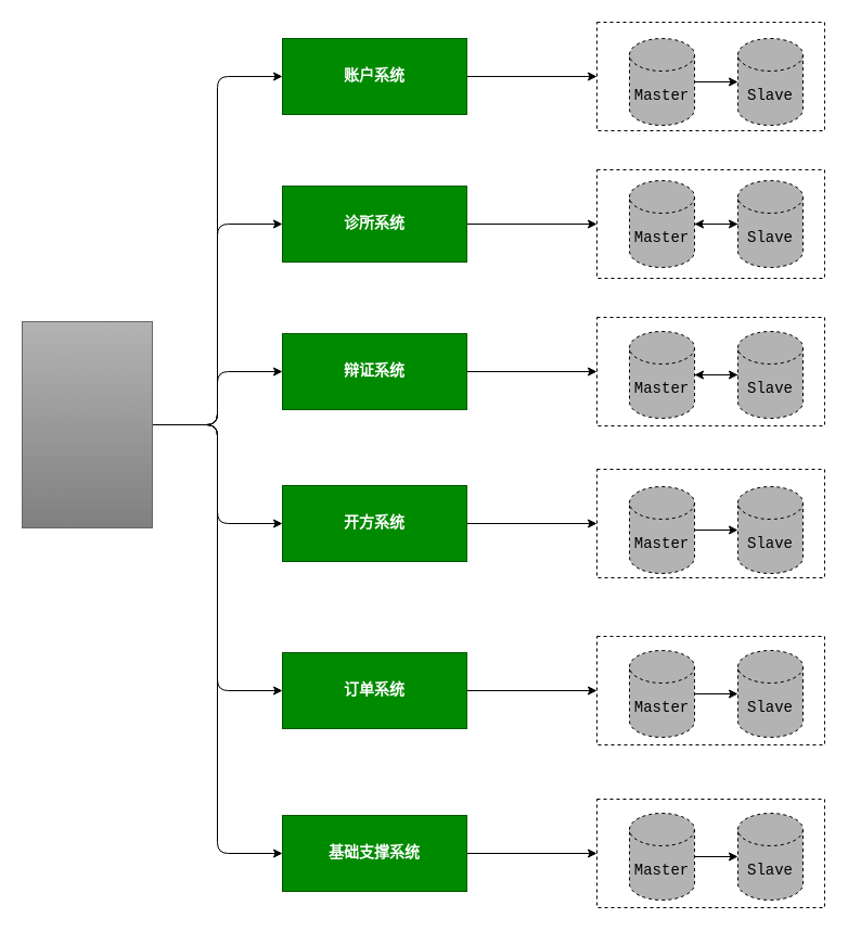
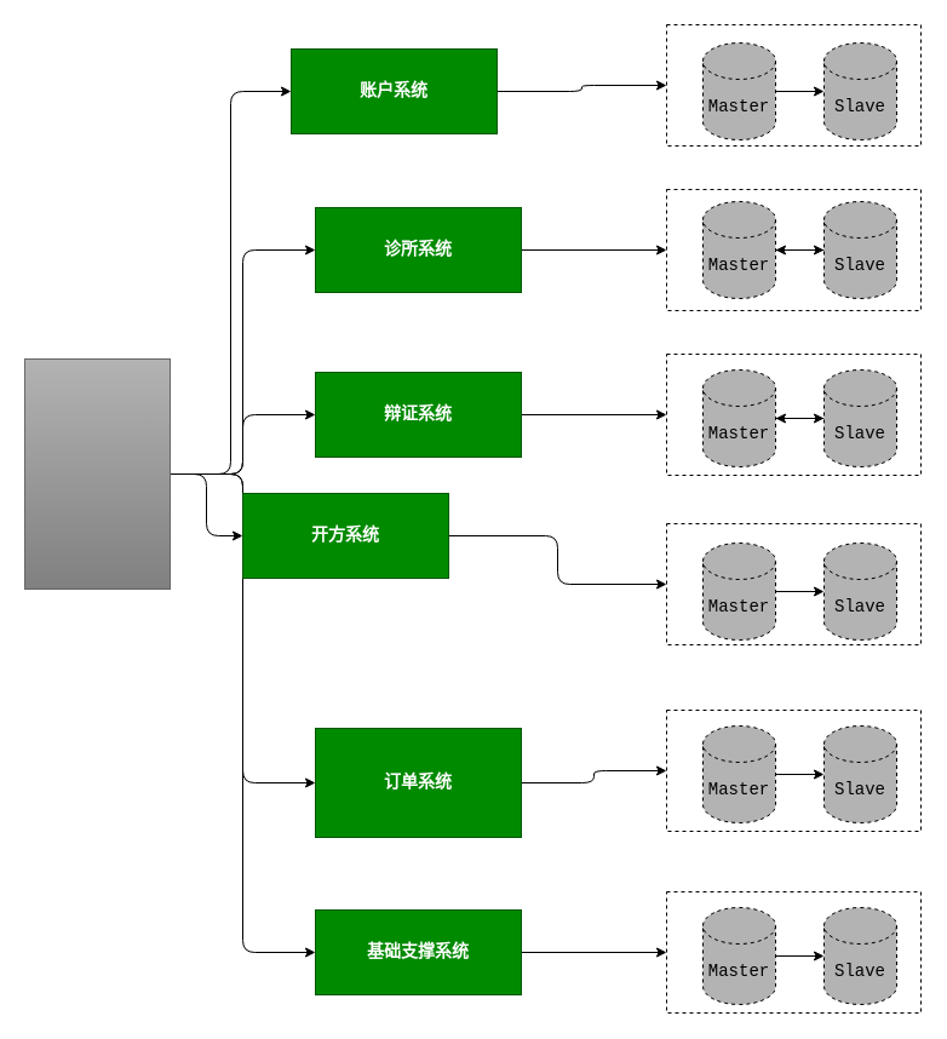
  <mxCell id="0" />
  <mxCell id="1" parent="0" />
  <mxCell id="2" style="edgeStyle=orthogonalEdgeStyle;html=1;exitX=1;exitY=0.5;exitDx=0;exitDy=0;entryX=0;entryY=0.5;entryDx=0;entryDy=0;fontFamily=Courier New;fontSize=14;" edge="1" parent="1" source="8" target="10"><mxGeometry relative="1" as="geometry" /></mxCell>
  <mxCell id="3" style="edgeStyle=orthogonalEdgeStyle;html=1;exitX=1;exitY=0.5;exitDx=0;exitDy=0;entryX=0;entryY=0.5;entryDx=0;entryDy=0;fontFamily=Courier New;fontSize=14;" edge="1" parent="1" source="8" target="12"><mxGeometry relative="1" as="geometry" /></mxCell>
  <mxCell id="4" style="edgeStyle=orthogonalEdgeStyle;html=1;exitX=1;exitY=0.5;exitDx=0;exitDy=0;fontFamily=Courier New;fontSize=14;" edge="1" parent="1" source="8" target="14"><mxGeometry relative="1" as="geometry" /></mxCell>
  <mxCell id="5" style="edgeStyle=orthogonalEdgeStyle;html=1;exitX=1;exitY=0.5;exitDx=0;exitDy=0;entryX=0;entryY=0.5;entryDx=0;entryDy=0;fontFamily=Courier New;fontSize=14;" edge="1" parent="1" source="8" target="18"><mxGeometry relative="1" as="geometry" /></mxCell>
  <mxCell id="6" style="edgeStyle=orthogonalEdgeStyle;html=1;exitX=1;exitY=0.5;exitDx=0;exitDy=0;entryX=0;entryY=0.5;entryDx=0;entryDy=0;fontFamily=Courier New;fontSize=14;" edge="1" parent="1" source="8" target="16"><mxGeometry relative="1" as="geometry" /></mxCell>
  <mxCell id="7" style="edgeStyle=orthogonalEdgeStyle;html=1;exitX=1;exitY=0.5;exitDx=0;exitDy=0;entryX=0;entryY=0.5;entryDx=0;entryDy=0;fontFamily=Courier New;fontSize=14;" edge="1" parent="1" source="8" target="46"><mxGeometry relative="1" as="geometry" /></mxCell>
  <mxCell id="8" value="" style="rounded=0;whiteSpace=wrap;html=1;fillColor=#B3B3B3;gradientColor=#808080;strokeColor=#666666;" vertex="1" parent="1"><mxGeometry x="20" y="296" width="120" height="190" as="geometry" /></mxCell>
  <mxCell id="9" style="edgeStyle=orthogonalEdgeStyle;html=1;exitX=1;exitY=0.5;exitDx=0;exitDy=0;entryX=0;entryY=0.5;entryDx=0;entryDy=0;fontFamily=Courier New;fontSize=14;" edge="1" parent="1" source="10" target="20"><mxGeometry relative="1" as="geometry" /></mxCell>
- <mxCell id="10" value="&lt;b&gt;账户系统&lt;/b&gt;" style="rounded=0;whiteSpace=wrap;html=1;fontFamily=Courier New;fontSize=14;fillColor=#008a00;fontColor=#ffffff;strokeColor=#005700;" vertex="1" parent="1"><mxGeometry x="260" y="35" width="170" height="70" as="geometry" /></mxCell>
+ <mxCell id="10" value="&lt;b&gt;账户系统&lt;/b&gt;" style="rounded=0;whiteSpace=wrap;html=1;fontFamily=Courier New;fontSize=14;fillColor=#008a00;fontColor=#ffffff;strokeColor=#005700;" vertex="1" parent="1"><mxGeometry x="240" y="40" width="170" height="70" as="geometry" /></mxCell>
  <mxCell id="11" style="edgeStyle=orthogonalEdgeStyle;html=1;exitX=1;exitY=0.5;exitDx=0;exitDy=0;fontFamily=Courier New;fontSize=14;" edge="1" parent="1" source="12" target="25"><mxGeometry relative="1" as="geometry" /></mxCell>
  <mxCell id="12" value="&lt;b&gt;辩证系统&lt;/b&gt;" style="rounded=0;whiteSpace=wrap;html=1;fontFamily=Courier New;fontSize=14;fillColor=#008a00;fontColor=#ffffff;strokeColor=#005700;" vertex="1" parent="1"><mxGeometry x="260" y="307" width="170" height="70" as="geometry" /></mxCell>
  <mxCell id="13" style="edgeStyle=orthogonalEdgeStyle;html=1;exitX=1;exitY=0.5;exitDx=0;exitDy=0;entryX=0;entryY=0.5;entryDx=0;entryDy=0;fontFamily=Courier New;fontSize=14;" edge="1" parent="1" source="14" target="31"><mxGeometry relative="1" as="geometry" /></mxCell>
- <mxCell id="14" value="&lt;b&gt;开方系统&lt;/b&gt;" style="rounded=0;whiteSpace=wrap;html=1;fontFamily=Courier New;fontSize=14;fillColor=#008a00;fontColor=#ffffff;strokeColor=#005700;" vertex="1" parent="1"><mxGeometry x="260" y="447" width="170" height="70" as="geometry" /></mxCell>
+ <mxCell id="14" value="&lt;b&gt;开方系统&lt;/b&gt;" style="rounded=0;whiteSpace=wrap;html=1;fontFamily=Courier New;fontSize=14;fillColor=#008a00;fontColor=#ffffff;strokeColor=#005700;" vertex="1" parent="1"><mxGeometry x="200" y="407" width="170" height="70" as="geometry" /></mxCell>
  <mxCell id="15" style="edgeStyle=orthogonalEdgeStyle;html=1;exitX=1;exitY=0.5;exitDx=0;exitDy=0;fontFamily=Courier New;fontSize=14;entryX=0;entryY=0.5;entryDx=0;entryDy=0;" edge="1" parent="1" source="16" target="36"><mxGeometry relative="1" as="geometry"><mxPoint x="550" y="642" as="targetPoint" /></mxGeometry></mxCell>
- <mxCell id="16" value="&lt;b&gt;订单系统&lt;/b&gt;" style="rounded=0;whiteSpace=wrap;html=1;fontFamily=Courier New;fontSize=14;fillColor=#008a00;fontColor=#ffffff;strokeColor=#005700;" vertex="1" parent="1"><mxGeometry x="260" y="601" width="170" height="70" as="geometry" /></mxCell>
+ <mxCell id="16" value="&lt;b&gt;订单系统&lt;/b&gt;" style="rounded=0;whiteSpace=wrap;html=1;fontFamily=Courier New;fontSize=14;fillColor=#008a00;fontColor=#ffffff;strokeColor=#005700;" vertex="1" parent="1"><mxGeometry x="260" y="601" width="170" height="90" as="geometry" /></mxCell>
  <mxCell id="17" style="edgeStyle=orthogonalEdgeStyle;html=1;exitX=1;exitY=0.5;exitDx=0;exitDy=0;entryX=0;entryY=0.5;entryDx=0;entryDy=0;fontFamily=Courier New;fontSize=14;" edge="1" parent="1" source="18" target="41"><mxGeometry relative="1" as="geometry" /></mxCell>
  <mxCell id="18" value="&lt;b&gt;基础支撑系统&lt;/b&gt;" style="rounded=0;whiteSpace=wrap;html=1;fontFamily=Courier New;fontSize=14;fillColor=#008a00;fontColor=#ffffff;strokeColor=#005700;" vertex="1" parent="1"><mxGeometry x="260" y="751" width="170" height="70" as="geometry" /></mxCell>
  <mxCell id="19" value="" style="group" vertex="1" connectable="0" parent="1"><mxGeometry x="550" y="20" width="210" height="100" as="geometry" /></mxCell>
  <mxCell id="20" value="" style="rounded=0;whiteSpace=wrap;html=1;fontFamily=Courier New;fontSize=14;fillColor=#FFFFFF;gradientColor=none;dashed=1;" vertex="1" parent="19"><mxGeometry width="210" height="100" as="geometry" /></mxCell>
  <mxCell id="21" value="Master" style="shape=cylinder3;whiteSpace=wrap;html=1;boundedLbl=1;backgroundOutline=1;size=15;dashed=1;fontFamily=Courier New;fontSize=14;fillColor=#B3B3B3;gradientColor=none;" vertex="1" parent="19"><mxGeometry x="30" y="15" width="60" height="80" as="geometry" /></mxCell>
  <mxCell id="22" value="Slave" style="shape=cylinder3;whiteSpace=wrap;html=1;boundedLbl=1;backgroundOutline=1;size=15;dashed=1;fontFamily=Courier New;fontSize=14;fillColor=#B3B3B3;gradientColor=none;" vertex="1" parent="19"><mxGeometry x="130" y="15" width="60" height="80" as="geometry" /></mxCell>
  <mxCell id="23" style="edgeStyle=orthogonalEdgeStyle;html=1;exitX=1;exitY=0.5;exitDx=0;exitDy=0;exitPerimeter=0;entryX=0;entryY=0.5;entryDx=0;entryDy=0;entryPerimeter=0;fontFamily=Courier New;fontSize=14;" edge="1" parent="19" source="21" target="22"><mxGeometry relative="1" as="geometry" /></mxCell>
  <mxCell id="24" value="" style="group" vertex="1" connectable="0" parent="1"><mxGeometry x="550" y="290" width="210" height="100" as="geometry" /></mxCell>
  <mxCell id="25" value="" style="rounded=0;whiteSpace=wrap;html=1;fontFamily=Courier New;fontSize=14;fillColor=#FFFFFF;gradientColor=none;dashed=1;" vertex="1" parent="24"><mxGeometry y="2" width="210" height="100" as="geometry" /></mxCell>
  <mxCell id="26" value="Master" style="shape=cylinder3;whiteSpace=wrap;html=1;boundedLbl=1;backgroundOutline=1;size=15;dashed=1;fontFamily=Courier New;fontSize=14;fillColor=#B3B3B3;gradientColor=none;" vertex="1" parent="24"><mxGeometry x="30" y="15" width="60" height="80" as="geometry" /></mxCell>
  <mxCell id="27" value="" style="edgeStyle=orthogonalEdgeStyle;html=1;fontFamily=Courier New;fontSize=14;" edge="1" parent="24" source="28" target="26"><mxGeometry relative="1" as="geometry" /></mxCell>
  <mxCell id="28" value="Slave" style="shape=cylinder3;whiteSpace=wrap;html=1;boundedLbl=1;backgroundOutline=1;size=15;dashed=1;fontFamily=Courier New;fontSize=14;fillColor=#B3B3B3;gradientColor=none;" vertex="1" parent="24"><mxGeometry x="130" y="15" width="60" height="80" as="geometry" /></mxCell>
  <mxCell id="29" style="edgeStyle=orthogonalEdgeStyle;html=1;exitX=1;exitY=0.5;exitDx=0;exitDy=0;exitPerimeter=0;entryX=0;entryY=0.5;entryDx=0;entryDy=0;entryPerimeter=0;fontFamily=Courier New;fontSize=14;" edge="1" parent="24" source="26" target="28"><mxGeometry relative="1" as="geometry" /></mxCell>
  <mxCell id="30" value="" style="group" vertex="1" connectable="0" parent="1"><mxGeometry x="550" y="433" width="210" height="100" as="geometry" /></mxCell>
  <mxCell id="31" value="" style="rounded=0;whiteSpace=wrap;html=1;fontFamily=Courier New;fontSize=14;fillColor=#FFFFFF;gradientColor=none;dashed=1;" vertex="1" parent="30"><mxGeometry y="-1" width="210" height="100" as="geometry" /></mxCell>
  <mxCell id="32" value="Master" style="shape=cylinder3;whiteSpace=wrap;html=1;boundedLbl=1;backgroundOutline=1;size=15;dashed=1;fontFamily=Courier New;fontSize=14;fillColor=#B3B3B3;gradientColor=none;" vertex="1" parent="30"><mxGeometry x="30" y="15" width="60" height="80" as="geometry" /></mxCell>
  <mxCell id="33" value="Slave" style="shape=cylinder3;whiteSpace=wrap;html=1;boundedLbl=1;backgroundOutline=1;size=15;dashed=1;fontFamily=Courier New;fontSize=14;fillColor=#B3B3B3;gradientColor=none;" vertex="1" parent="30"><mxGeometry x="130" y="15" width="60" height="80" as="geometry" /></mxCell>
  <mxCell id="34" style="edgeStyle=orthogonalEdgeStyle;html=1;exitX=1;exitY=0.5;exitDx=0;exitDy=0;exitPerimeter=0;entryX=0;entryY=0.5;entryDx=0;entryDy=0;entryPerimeter=0;fontFamily=Courier New;fontSize=14;" edge="1" parent="30" source="32" target="33"><mxGeometry relative="1" as="geometry" /></mxCell>
  <mxCell id="35" value="" style="group" vertex="1" connectable="0" parent="1"><mxGeometry x="550" y="584" width="210" height="100" as="geometry" /></mxCell>
  <mxCell id="36" value="" style="rounded=0;whiteSpace=wrap;html=1;fontFamily=Courier New;fontSize=14;fillColor=#FFFFFF;gradientColor=none;dashed=1;" vertex="1" parent="35"><mxGeometry y="2" width="210" height="100" as="geometry" /></mxCell>
  <mxCell id="37" value="Master" style="shape=cylinder3;whiteSpace=wrap;html=1;boundedLbl=1;backgroundOutline=1;size=15;dashed=1;fontFamily=Courier New;fontSize=14;fillColor=#B3B3B3;gradientColor=none;" vertex="1" parent="35"><mxGeometry x="30" y="15" width="60" height="80" as="geometry" /></mxCell>
  <mxCell id="38" value="Slave" style="shape=cylinder3;whiteSpace=wrap;html=1;boundedLbl=1;backgroundOutline=1;size=15;dashed=1;fontFamily=Courier New;fontSize=14;fillColor=#B3B3B3;gradientColor=none;" vertex="1" parent="35"><mxGeometry x="130" y="15" width="60" height="80" as="geometry" /></mxCell>
  <mxCell id="39" style="edgeStyle=orthogonalEdgeStyle;html=1;exitX=1;exitY=0.5;exitDx=0;exitDy=0;exitPerimeter=0;entryX=0;entryY=0.5;entryDx=0;entryDy=0;entryPerimeter=0;fontFamily=Courier New;fontSize=14;" edge="1" parent="35" source="37" target="38"><mxGeometry relative="1" as="geometry" /></mxCell>
  <mxCell id="40" value="" style="group" vertex="1" connectable="0" parent="1"><mxGeometry x="550" y="734" width="210" height="100" as="geometry" /></mxCell>
  <mxCell id="41" value="" style="rounded=0;whiteSpace=wrap;html=1;fontFamily=Courier New;fontSize=14;fillColor=#FFFFFF;gradientColor=none;dashed=1;" vertex="1" parent="40"><mxGeometry y="2" width="210" height="100" as="geometry" /></mxCell>
  <mxCell id="42" value="Master" style="shape=cylinder3;whiteSpace=wrap;html=1;boundedLbl=1;backgroundOutline=1;size=15;dashed=1;fontFamily=Courier New;fontSize=14;fillColor=#B3B3B3;gradientColor=none;" vertex="1" parent="40"><mxGeometry x="30" y="15" width="60" height="80" as="geometry" /></mxCell>
  <mxCell id="43" value="Slave" style="shape=cylinder3;whiteSpace=wrap;html=1;boundedLbl=1;backgroundOutline=1;size=15;dashed=1;fontFamily=Courier New;fontSize=14;fillColor=#B3B3B3;gradientColor=none;" vertex="1" parent="40"><mxGeometry x="130" y="15" width="60" height="80" as="geometry" /></mxCell>
  <mxCell id="44" style="edgeStyle=orthogonalEdgeStyle;html=1;exitX=1;exitY=0.5;exitDx=0;exitDy=0;exitPerimeter=0;entryX=0;entryY=0.5;entryDx=0;entryDy=0;entryPerimeter=0;fontFamily=Courier New;fontSize=14;" edge="1" parent="40" source="42" target="43"><mxGeometry relative="1" as="geometry" /></mxCell>
  <mxCell id="45" style="edgeStyle=orthogonalEdgeStyle;html=1;exitX=1;exitY=0.5;exitDx=0;exitDy=0;entryX=0;entryY=0.5;entryDx=0;entryDy=0;fontFamily=Courier New;fontSize=14;" edge="1" parent="1" source="46" target="48"><mxGeometry relative="1" as="geometry" /></mxCell>
  <mxCell id="46" value="&lt;b&gt;诊所系统&lt;/b&gt;" style="rounded=0;whiteSpace=wrap;html=1;fontFamily=Courier New;fontSize=14;fillColor=#008a00;fontColor=#ffffff;strokeColor=#005700;" vertex="1" parent="1"><mxGeometry x="260" y="171" width="170" height="70" as="geometry" /></mxCell>
  <mxCell id="47" value="" style="group" vertex="1" connectable="0" parent="1"><mxGeometry x="550" y="151" width="210" height="100" as="geometry" /></mxCell>
  <mxCell id="48" value="" style="rounded=0;whiteSpace=wrap;html=1;fontFamily=Courier New;fontSize=14;fillColor=#FFFFFF;gradientColor=none;dashed=1;" vertex="1" parent="47"><mxGeometry y="5" width="210" height="100" as="geometry" /></mxCell>
  <mxCell id="49" value="Master" style="shape=cylinder3;whiteSpace=wrap;html=1;boundedLbl=1;backgroundOutline=1;size=15;dashed=1;fontFamily=Courier New;fontSize=14;fillColor=#B3B3B3;gradientColor=none;" vertex="1" parent="47"><mxGeometry x="30" y="15" width="60" height="80" as="geometry" /></mxCell>
  <mxCell id="50" value="" style="edgeStyle=orthogonalEdgeStyle;html=1;fontFamily=Courier New;fontSize=14;" edge="1" parent="47" source="51" target="49"><mxGeometry relative="1" as="geometry" /></mxCell>
  <mxCell id="51" value="Slave" style="shape=cylinder3;whiteSpace=wrap;html=1;boundedLbl=1;backgroundOutline=1;size=15;dashed=1;fontFamily=Courier New;fontSize=14;fillColor=#B3B3B3;gradientColor=none;" vertex="1" parent="47"><mxGeometry x="130" y="15" width="60" height="80" as="geometry" /></mxCell>
  <mxCell id="52" style="edgeStyle=orthogonalEdgeStyle;html=1;exitX=1;exitY=0.5;exitDx=0;exitDy=0;exitPerimeter=0;entryX=0;entryY=0.5;entryDx=0;entryDy=0;entryPerimeter=0;fontFamily=Courier New;fontSize=14;" edge="1" parent="47" source="49" target="51"><mxGeometry relative="1" as="geometry" /></mxCell>
